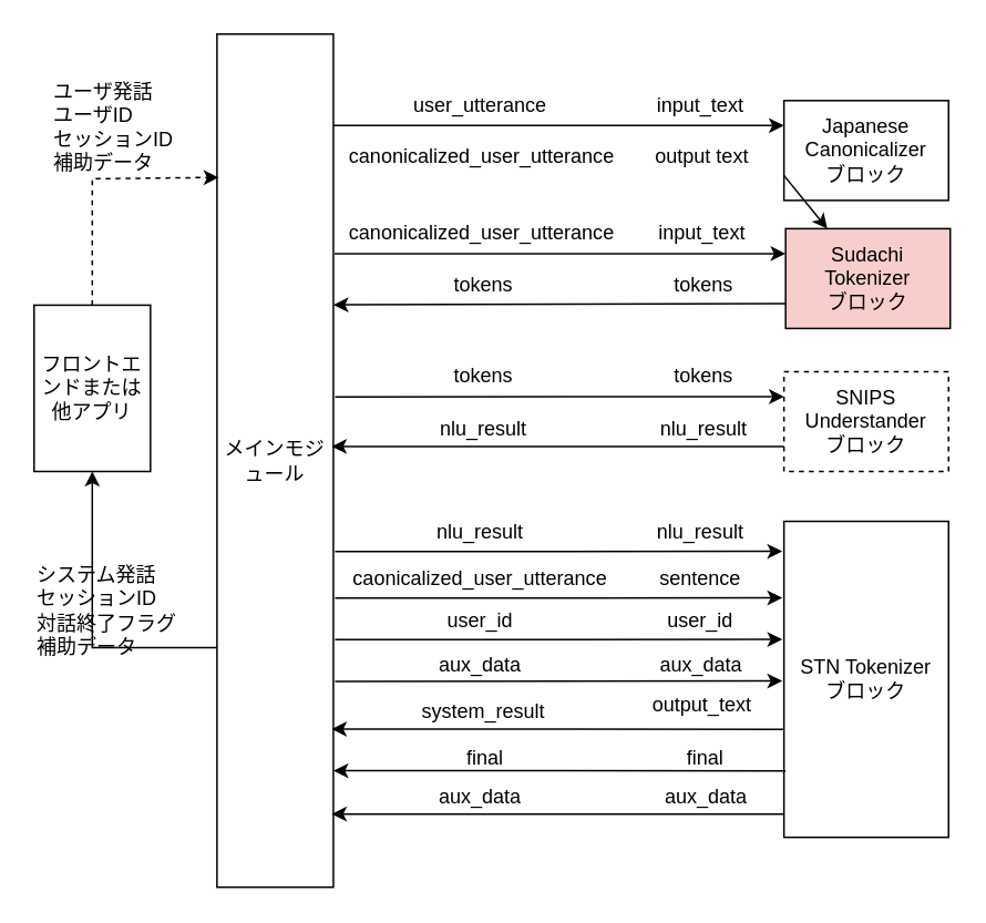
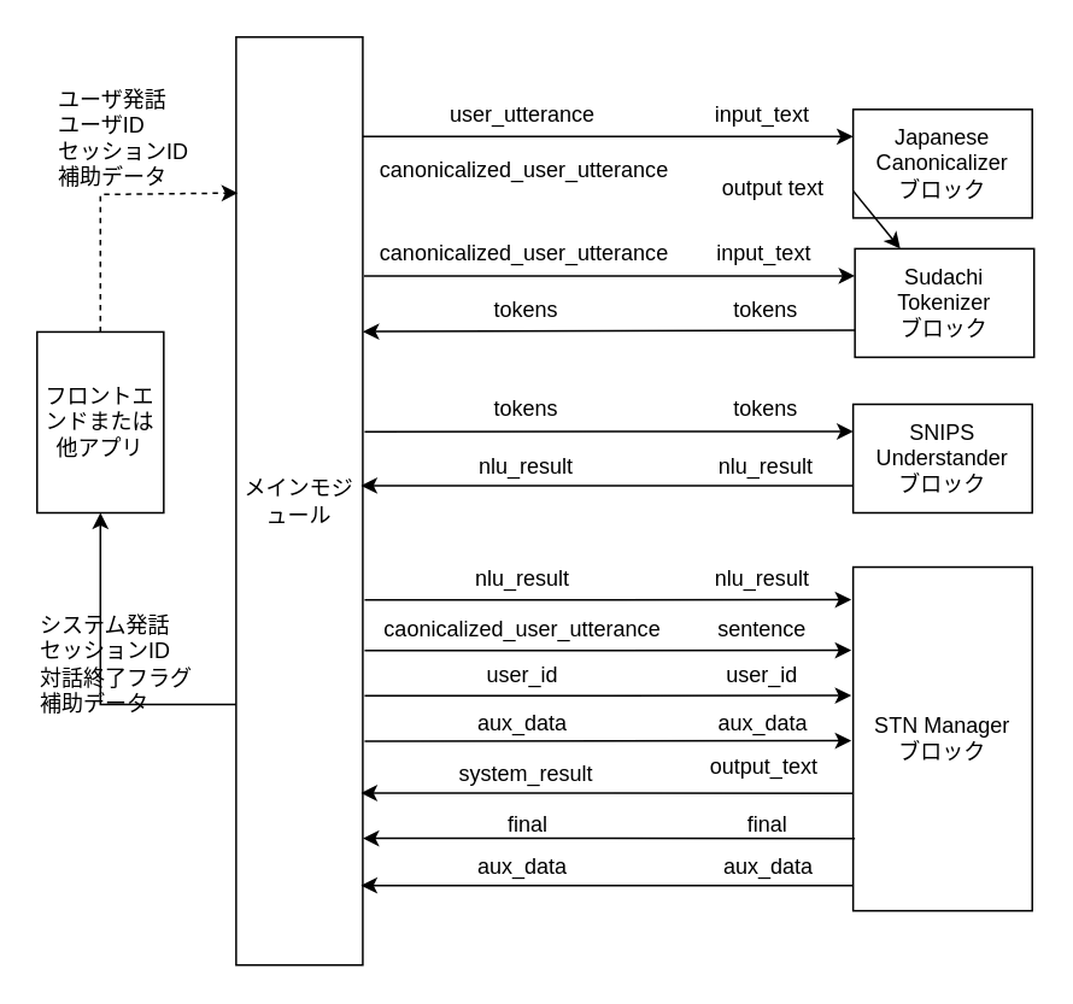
  <mxCell id="0" />
  <mxCell id="1" parent="0" />
  <mxCell id="2" value="メインモジュール" style="rounded=0;whiteSpace=wrap;html=1;" parent="1" vertex="1"><mxGeometry x="130" y="20" width="70" height="513" as="geometry" /></mxCell>
  <mxCell id="3" value="Japanese&lt;br&gt;Canonicalizer&lt;br&gt;ブロック" style="rounded=0;whiteSpace=wrap;html=1;" parent="1" vertex="1"><mxGeometry x="471" y="60" width="99" height="60" as="geometry" /></mxCell>
- <mxCell id="4" value="SNIPS &lt;br&gt;Understander&lt;br&gt;ブロック" style="rounded=0;whiteSpace=wrap;html=1;dashed=1;" parent="1" vertex="1"><mxGeometry x="471" y="223" width="99" height="60" as="geometry" /></mxCell>
- <mxCell id="5" value="STN Tokenizer&lt;br&gt;ブロック" style="rounded=0;whiteSpace=wrap;html=1;" parent="1" vertex="1"><mxGeometry x="471" y="313" width="99" height="190" as="geometry" /></mxCell>
+ <mxCell id="4" value="SNIPS &lt;br&gt;Understander&lt;br&gt;ブロック" style="rounded=0;whiteSpace=wrap;html=1;" parent="1" vertex="1"><mxGeometry x="471" y="223" width="99" height="60" as="geometry" /></mxCell>
+ <mxCell id="5" value="STN Manager&lt;br&gt;ブロック" style="rounded=0;whiteSpace=wrap;html=1;" parent="1" vertex="1"><mxGeometry x="471" y="313" width="99" height="190" as="geometry" /></mxCell>
  <mxCell id="6" value="" style="endArrow=classic;html=1;rounded=0;entryX=0;entryY=0.25;entryDx=0;entryDy=0;" parent="1" target="3" edge="1"><mxGeometry width="50" height="50" relative="1" as="geometry"><mxPoint x="200" y="75" as="sourcePoint" /><mxPoint x="470" y="70" as="targetPoint" /></mxGeometry></mxCell>
  <mxCell id="7" value="" style="endArrow=classic;html=1;rounded=0;exitX=0;exitY=0.75;exitDx=0;exitDy=0;" parent="1" source="3" target="36" edge="1"><mxGeometry width="50" height="50" relative="1" as="geometry"><mxPoint x="201.03" y="167.18" as="sourcePoint" /><mxPoint x="253" y="167" as="targetPoint" /></mxGeometry></mxCell>
  <mxCell id="8" value="" style="endArrow=classic;html=1;rounded=0;exitX=1.029;exitY=0.178;exitDx=0;exitDy=0;exitPerimeter=0;entryX=0;entryY=0.25;entryDx=0;entryDy=0;" parent="1" target="4" edge="1"><mxGeometry width="50" height="50" relative="1" as="geometry"><mxPoint x="201.03" y="238.18" as="sourcePoint" /><mxPoint x="329" y="238" as="targetPoint" /></mxGeometry></mxCell>
  <mxCell id="9" value="" style="endArrow=classic;html=1;rounded=0;exitX=0;exitY=0.75;exitDx=0;exitDy=0;entryX=1;entryY=0.274;entryDx=0;entryDy=0;entryPerimeter=0;" parent="1" source="4" edge="1"><mxGeometry width="50" height="50" relative="1" as="geometry"><mxPoint x="329" y="268" as="sourcePoint" /><mxPoint x="199" y="267.94" as="targetPoint" /></mxGeometry></mxCell>
  <mxCell id="10" value="" style="endArrow=classic;html=1;rounded=0;exitX=1.029;exitY=0.178;exitDx=0;exitDy=0;exitPerimeter=0;" parent="1" edge="1"><mxGeometry width="50" height="50" relative="1" as="geometry"><mxPoint x="201.03" y="331.18" as="sourcePoint" /><mxPoint x="470" y="331" as="targetPoint" /></mxGeometry></mxCell>
  <mxCell id="11" value="" style="endArrow=classic;html=1;rounded=0;entryX=0.014;entryY=0.168;entryDx=0;entryDy=0;exitX=0.5;exitY=0;exitDx=0;exitDy=0;entryPerimeter=0;dashed=1;" parent="1" source="43" target="2" edge="1"><mxGeometry width="50" height="50" relative="1" as="geometry"><mxPoint x="50" y="50" as="sourcePoint" /><mxPoint x="130" y="50" as="targetPoint" /><Array as="points"><mxPoint x="55" y="107" /></Array></mxGeometry></mxCell>
  <mxCell id="12" value="" style="endArrow=classic;html=1;rounded=0;exitX=0;exitY=0.75;exitDx=0;exitDy=0;entryX=0.5;entryY=1;entryDx=0;entryDy=0;" parent="1" target="43" edge="1"><mxGeometry width="50" height="50" relative="1" as="geometry"><mxPoint x="130" y="389" as="sourcePoint" /><mxPoint x="50" y="389" as="targetPoint" /><Array as="points"><mxPoint x="55" y="389" /></Array></mxGeometry></mxCell>
  <mxCell id="13" value="システム発話&lt;br&gt;セッションID&lt;br&gt;対話終了フラグ&lt;br&gt;補助データ" style="text;html=1;strokeColor=none;fillColor=none;align=left;verticalAlign=middle;whiteSpace=wrap;rounded=0;" parent="1" vertex="1"><mxGeometry x="20" y="354" width="100" height="25" as="geometry" /></mxCell>
  <mxCell id="14" value="input_text" style="text;html=1;strokeColor=none;fillColor=none;align=center;verticalAlign=middle;whiteSpace=wrap;rounded=0;" parent="1" vertex="1"><mxGeometry x="391" y="47.5" width="60" height="30" as="geometry" /></mxCell>
  <mxCell id="15" value="user_utterance" style="text;html=1;strokeColor=none;fillColor=none;align=center;verticalAlign=middle;whiteSpace=wrap;rounded=0;" parent="1" vertex="1"><mxGeometry x="246" y="51" width="85" height="23" as="geometry" /></mxCell>
  <mxCell id="16" value="canonicalized_user_utterance" style="text;html=1;strokeColor=none;fillColor=none;align=center;verticalAlign=middle;whiteSpace=wrap;rounded=0;" parent="1" vertex="1"><mxGeometry x="247" y="82" width="85" height="23" as="geometry" /></mxCell>
- <mxCell id="17" value="output text" style="text;html=1;strokeColor=none;fillColor=none;align=center;verticalAlign=middle;whiteSpace=wrap;rounded=0;" parent="1" vertex="1"><mxGeometry x="392" y="78.5" width="60" height="30" as="geometry" /></mxCell>
+ <mxCell id="17" value="output text" style="text;html=1;strokeColor=none;fillColor=none;align=center;verticalAlign=middle;whiteSpace=wrap;rounded=0;" parent="1" vertex="1"><mxGeometry x="397" y="88.5" width="60" height="30" as="geometry" /></mxCell>
  <mxCell id="18" value="tokens" style="text;html=1;strokeColor=none;fillColor=none;align=center;verticalAlign=middle;whiteSpace=wrap;rounded=0;" parent="1" vertex="1"><mxGeometry x="248" y="214" width="85" height="23" as="geometry" /></mxCell>
  <mxCell id="19" value="tokens" style="text;html=1;strokeColor=none;fillColor=none;align=center;verticalAlign=middle;whiteSpace=wrap;rounded=0;" parent="1" vertex="1"><mxGeometry x="393" y="210.5" width="60" height="30" as="geometry" /></mxCell>
  <mxCell id="20" value="nlu_result" style="text;html=1;strokeColor=none;fillColor=none;align=center;verticalAlign=middle;whiteSpace=wrap;rounded=0;" parent="1" vertex="1"><mxGeometry x="248" y="246" width="85" height="23" as="geometry" /></mxCell>
  <mxCell id="21" value="nlu_result" style="text;html=1;strokeColor=none;fillColor=none;align=center;verticalAlign=middle;whiteSpace=wrap;rounded=0;" parent="1" vertex="1"><mxGeometry x="393" y="242.5" width="60" height="30" as="geometry" /></mxCell>
  <mxCell id="22" value="nlu_result" style="text;html=1;strokeColor=none;fillColor=none;align=center;verticalAlign=middle;whiteSpace=wrap;rounded=0;" parent="1" vertex="1"><mxGeometry x="246" y="308.5" width="85" height="23" as="geometry" /></mxCell>
  <mxCell id="23" value="nlu_result" style="text;html=1;strokeColor=none;fillColor=none;align=center;verticalAlign=middle;whiteSpace=wrap;rounded=0;" parent="1" vertex="1"><mxGeometry x="391" y="305" width="60" height="30" as="geometry" /></mxCell>
  <mxCell id="24" value="" style="endArrow=classic;html=1;rounded=0;exitX=1.029;exitY=0.178;exitDx=0;exitDy=0;exitPerimeter=0;" parent="1" edge="1"><mxGeometry width="50" height="50" relative="1" as="geometry"><mxPoint x="201.03" y="359.18" as="sourcePoint" /><mxPoint x="470" y="359" as="targetPoint" /></mxGeometry></mxCell>
  <mxCell id="25" value="caonicalized_user_utterance" style="text;html=1;strokeColor=none;fillColor=none;align=center;verticalAlign=middle;whiteSpace=wrap;rounded=0;" parent="1" vertex="1"><mxGeometry x="246" y="336.5" width="85" height="23" as="geometry" /></mxCell>
  <mxCell id="26" value="sentence" style="text;html=1;strokeColor=none;fillColor=none;align=center;verticalAlign=middle;whiteSpace=wrap;rounded=0;" parent="1" vertex="1"><mxGeometry x="391" y="333" width="60" height="30" as="geometry" /></mxCell>
  <mxCell id="27" value="user_id" style="text;html=1;strokeColor=none;fillColor=none;align=center;verticalAlign=middle;whiteSpace=wrap;rounded=0;" parent="1" vertex="1"><mxGeometry x="246" y="361.5" width="85" height="23" as="geometry" /></mxCell>
  <mxCell id="28" value="" style="endArrow=classic;html=1;rounded=0;exitX=1.029;exitY=0.178;exitDx=0;exitDy=0;exitPerimeter=0;" parent="1" edge="1"><mxGeometry width="50" height="50" relative="1" as="geometry"><mxPoint x="201.03" y="384.18" as="sourcePoint" /><mxPoint x="470" y="384" as="targetPoint" /></mxGeometry></mxCell>
  <mxCell id="29" value="user_id" style="text;html=1;strokeColor=none;fillColor=none;align=center;verticalAlign=middle;whiteSpace=wrap;rounded=0;" parent="1" vertex="1"><mxGeometry x="391" y="358" width="60" height="30" as="geometry" /></mxCell>
  <mxCell id="30" value="system_result" style="text;html=1;strokeColor=none;fillColor=none;align=center;verticalAlign=middle;whiteSpace=wrap;rounded=0;" parent="1" vertex="1"><mxGeometry x="248" y="416" width="85" height="23" as="geometry" /></mxCell>
  <mxCell id="31" value="output_text" style="text;html=1;strokeColor=none;fillColor=none;align=center;verticalAlign=middle;whiteSpace=wrap;rounded=0;" parent="1" vertex="1"><mxGeometry x="392" y="409" width="60" height="30" as="geometry" /></mxCell>
  <mxCell id="32" value="" style="endArrow=classic;html=1;rounded=0;exitX=0;exitY=0.75;exitDx=0;exitDy=0;entryX=1;entryY=0.274;entryDx=0;entryDy=0;entryPerimeter=0;" parent="1" edge="1"><mxGeometry width="50" height="50" relative="1" as="geometry"><mxPoint x="471" y="438" as="sourcePoint" /><mxPoint x="199" y="437.94" as="targetPoint" /></mxGeometry></mxCell>
  <mxCell id="33" value="final" style="text;html=1;strokeColor=none;fillColor=none;align=center;verticalAlign=middle;whiteSpace=wrap;rounded=0;" parent="1" vertex="1"><mxGeometry x="249" y="444" width="85" height="23" as="geometry" /></mxCell>
  <mxCell id="34" value="final" style="text;html=1;strokeColor=none;fillColor=none;align=center;verticalAlign=middle;whiteSpace=wrap;rounded=0;" parent="1" vertex="1"><mxGeometry x="394" y="440.5" width="60" height="30" as="geometry" /></mxCell>
  <mxCell id="35" value="" style="endArrow=classic;html=1;rounded=0;exitX=0;exitY=0.75;exitDx=0;exitDy=0;entryX=1;entryY=0.274;entryDx=0;entryDy=0;entryPerimeter=0;" parent="1" edge="1"><mxGeometry width="50" height="50" relative="1" as="geometry"><mxPoint x="472" y="463" as="sourcePoint" /><mxPoint x="200" y="462.94" as="targetPoint" /></mxGeometry></mxCell>
- <mxCell id="36" value="Sudachi&lt;br&gt;Tokenizer&lt;br&gt;ブロック" style="rounded=0;whiteSpace=wrap;html=1;fillColor=#f8cecc;" parent="1" vertex="1"><mxGeometry x="472" y="137" width="99" height="60" as="geometry" /></mxCell>
+ <mxCell id="36" value="Sudachi&lt;br&gt;Tokenizer&lt;br&gt;ブロック" style="rounded=0;whiteSpace=wrap;html=1;" parent="1" vertex="1"><mxGeometry x="472" y="137" width="99" height="60" as="geometry" /></mxCell>
  <mxCell id="37" value="" style="endArrow=classic;html=1;rounded=0;exitX=0.996;exitY=0.141;exitDx=0;exitDy=0;exitPerimeter=0;entryX=0;entryY=0.25;entryDx=0;entryDy=0;" parent="1" target="36" edge="1"><mxGeometry width="50" height="50" relative="1" as="geometry"><mxPoint x="200.72" y="151.99" as="sourcePoint" /><mxPoint x="471" y="147" as="targetPoint" /></mxGeometry></mxCell>
  <mxCell id="38" value="" style="endArrow=classic;html=1;rounded=0;exitX=0;exitY=0.75;exitDx=0;exitDy=0;entryX=0.986;entryY=0.22;entryDx=0;entryDy=0;entryPerimeter=0;" parent="1" source="36" edge="1"><mxGeometry width="50" height="50" relative="1" as="geometry"><mxPoint x="202.03" y="244.18" as="sourcePoint" /><mxPoint x="200.02" y="182.8" as="targetPoint" /></mxGeometry></mxCell>
  <mxCell id="39" value="input_text" style="text;html=1;strokeColor=none;fillColor=none;align=center;verticalAlign=middle;whiteSpace=wrap;rounded=0;" parent="1" vertex="1"><mxGeometry x="392" y="124.5" width="60" height="30" as="geometry" /></mxCell>
  <mxCell id="40" value="canonicalized_user_utterance" style="text;html=1;strokeColor=none;fillColor=none;align=center;verticalAlign=middle;whiteSpace=wrap;rounded=0;" parent="1" vertex="1"><mxGeometry x="247" y="128" width="85" height="23" as="geometry" /></mxCell>
  <mxCell id="41" value="tokens" style="text;html=1;strokeColor=none;fillColor=none;align=center;verticalAlign=middle;whiteSpace=wrap;rounded=0;" parent="1" vertex="1"><mxGeometry x="248" y="159" width="85" height="23" as="geometry" /></mxCell>
  <mxCell id="42" value="tokens" style="text;html=1;strokeColor=none;fillColor=none;align=center;verticalAlign=middle;whiteSpace=wrap;rounded=0;" parent="1" vertex="1"><mxGeometry x="393" y="155.5" width="60" height="30" as="geometry" /></mxCell>
  <mxCell id="43" value="フロントエンドまたは他アプリ" style="rounded=0;whiteSpace=wrap;html=1;" parent="1" vertex="1"><mxGeometry x="20" y="183" width="70" height="100" as="geometry" /></mxCell>
  <mxCell id="44" value="ユーザ発話&lt;br&gt;ユーザID&lt;br&gt;セッションID&lt;br&gt;補助データ" style="text;html=1;strokeColor=none;fillColor=none;align=left;verticalAlign=middle;whiteSpace=wrap;rounded=0;" parent="1" vertex="1"><mxGeometry x="30" y="63" width="100" height="25" as="geometry" /></mxCell>
  <mxCell id="45" value="" style="endArrow=classic;html=1;rounded=0;exitX=1.029;exitY=0.178;exitDx=0;exitDy=0;exitPerimeter=0;" parent="1" edge="1"><mxGeometry width="50" height="50" relative="1" as="geometry"><mxPoint x="201.03" y="409.18" as="sourcePoint" /><mxPoint x="470" y="409" as="targetPoint" /></mxGeometry></mxCell>
  <mxCell id="46" value="aux_data" style="text;html=1;strokeColor=none;fillColor=none;align=center;verticalAlign=middle;whiteSpace=wrap;rounded=0;" parent="1" vertex="1"><mxGeometry x="246" y="388" width="85" height="23" as="geometry" /></mxCell>
  <mxCell id="47" value="aux_data" style="text;html=1;strokeColor=none;fillColor=none;align=center;verticalAlign=middle;whiteSpace=wrap;rounded=0;" parent="1" vertex="1"><mxGeometry x="378.5" y="388" width="85" height="23" as="geometry" /></mxCell>
  <mxCell id="48" value="" style="endArrow=classic;html=1;rounded=0;exitX=0;exitY=0.75;exitDx=0;exitDy=0;entryX=1;entryY=0.274;entryDx=0;entryDy=0;entryPerimeter=0;" parent="1" edge="1"><mxGeometry width="50" height="50" relative="1" as="geometry"><mxPoint x="471" y="489.06" as="sourcePoint" /><mxPoint x="199" y="489" as="targetPoint" /></mxGeometry></mxCell>
  <mxCell id="49" value="aux_data" style="text;html=1;strokeColor=none;fillColor=none;align=center;verticalAlign=middle;whiteSpace=wrap;rounded=0;" parent="1" vertex="1"><mxGeometry x="381.5" y="467" width="85" height="23" as="geometry" /></mxCell>
  <mxCell id="50" value="aux_data" style="text;html=1;strokeColor=none;fillColor=none;align=center;verticalAlign=middle;whiteSpace=wrap;rounded=0;" parent="1" vertex="1"><mxGeometry x="246" y="467" width="85" height="23" as="geometry" /></mxCell>
